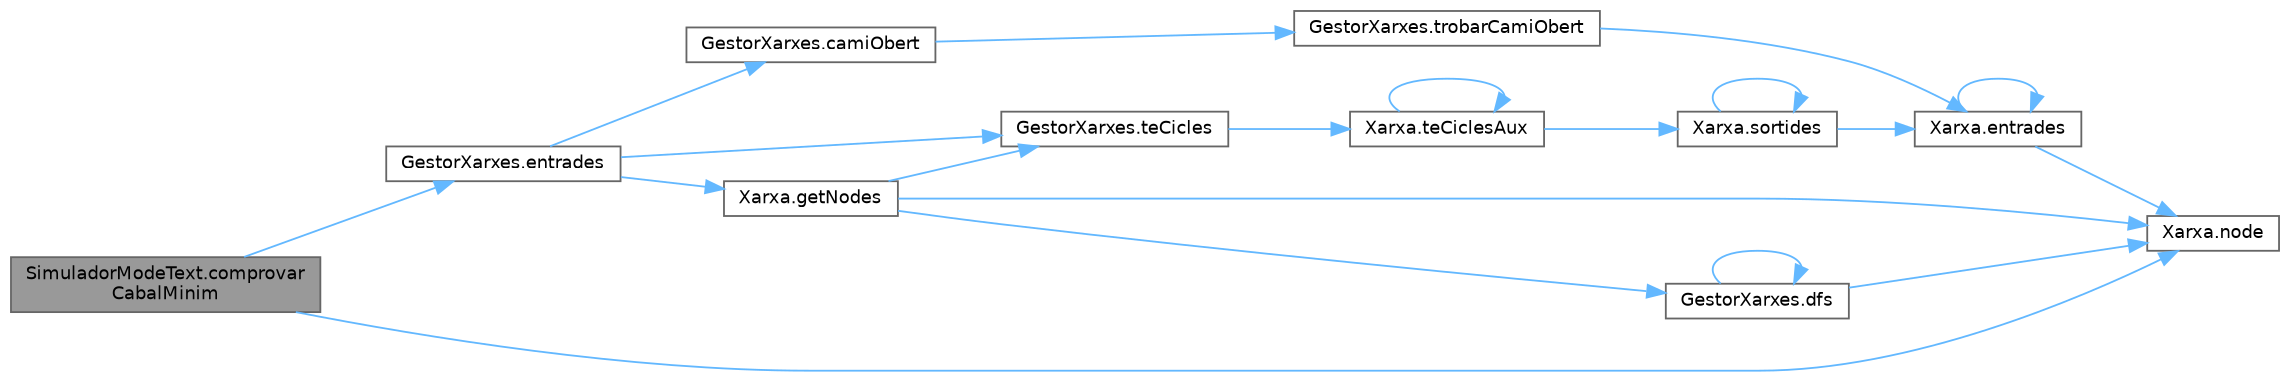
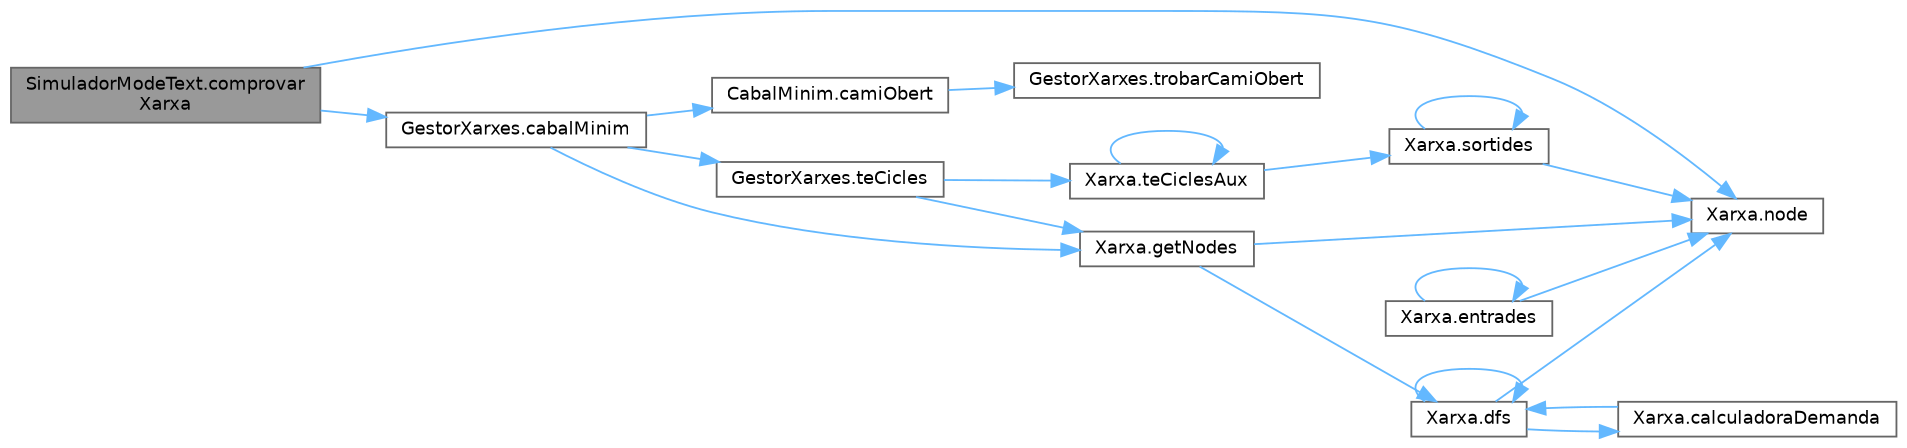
  digraph {
    rankdir=LR
    node [color=grey40 fillcolor=white fontname=Helvetica fontsize=10 shape=box style=filled]
    edge [color=steelblue1 fontname=Helvetica fontsize=10 labelfontname=Helvetica labelfontsize=10 style=solid]
-   n1 [color=gray40 fillcolor=grey60 fontcolor=black height=0.2 label="SimuladorModeText.comprovar\lCabalMinim" width=0.4]
-   n2 [height=0.2 label="GestorXarxes.entrades" width=0.4]
+   n1 [color=gray40 fillcolor=grey60 fontcolor=black height=0.2 label="SimuladorModeText.comprovar\lXarxa" width=0.4]
+   n2 [height=0.2 label="GestorXarxes.cabalMinim" width=0.4]
    n3 [height=0.2 label="Xarxa.node" width=0.4]
-   n4 [height=0.2 label="GestorXarxes.camiObert" width=0.4]
+   n4 [height=0.2 label="CabalMinim.camiObert" width=0.4]
    n5 [height=0.2 label="Xarxa.getNodes" width=0.4]
    n6 [height=0.2 label="GestorXarxes.teCicles" width=0.4]
    n7 [height=0.2 label="GestorXarxes.trobarCamiObert" width=0.4]
-   n8 [height=0.2 label="GestorXarxes.dfs" width=0.4]
+   n8 [height=0.2 label="Xarxa.dfs" width=0.4]
    n9 [height=0.2 label="Xarxa.teCiclesAux" width=0.4]
    n10 [height=0.2 label="Xarxa.entrades" width=0.4]
+   n11 [height=0.2 label="Xarxa.calculadoraDemanda" width=0.4]
    n12 [height=0.2 label="Xarxa.sortides" width=0.4]
    n1 -> n2
    n1 -> n3
    n2 -> n4
    n2 -> n5
    n2 -> n6
    n4 -> n7
    n5 -> n3
    n5 -> n8
-   n5 -> n6
+   n6 -> n5
    n6 -> n9
-   n7 -> n10
    n8 -> n3
    n8 -> n8
+   n8 -> n11
    n9 -> n9
    n9 -> n12
    n10 -> n3
    n10 -> n10
-   n12 -> n10
+   n11 -> n8
+   n12 -> n3
    n12 -> n12
  }
